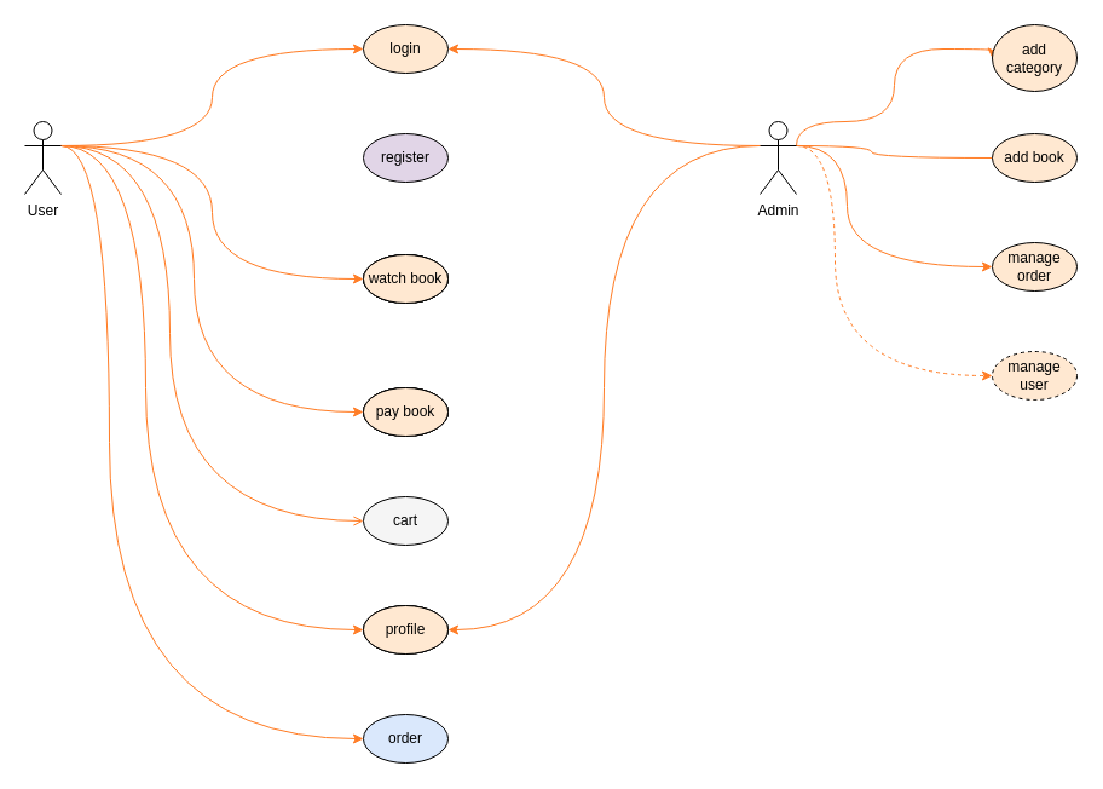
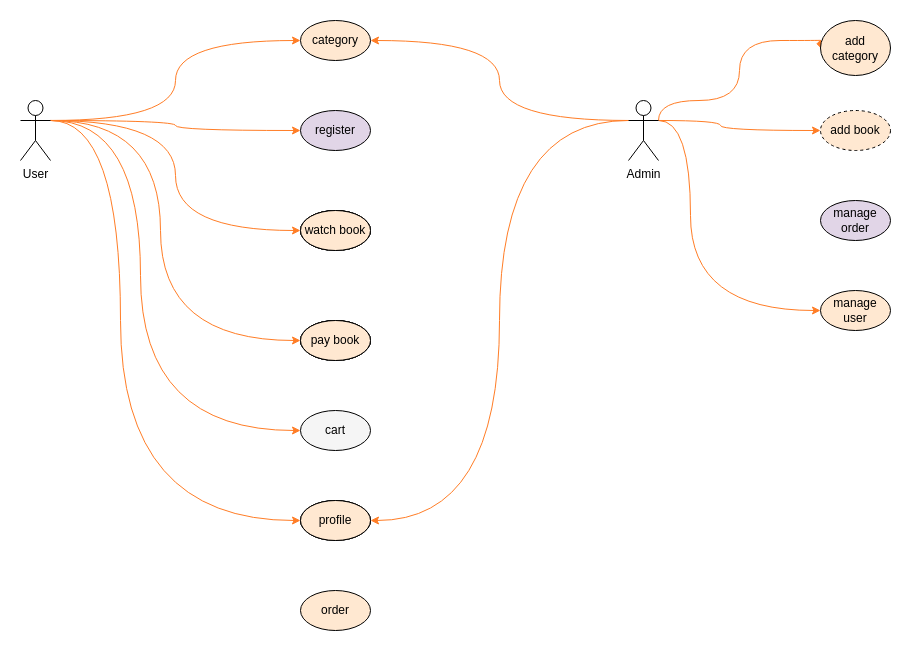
  <mxCell id="0" />
  <mxCell id="1" parent="0" />
  <mxCell id="2" style="edgeStyle=orthogonalEdgeStyle;rounded=0;orthogonalLoop=1;jettySize=auto;html=1;entryX=0;entryY=0.5;entryDx=0;entryDy=0;fillColor=#FFE8D1;strokeColor=#FF7D26;curved=1;exitX=1;exitY=0.333;exitDx=0;exitDy=0;exitPerimeter=0;" edge="1" parent="1" source="9" target="10"><mxGeometry relative="1" as="geometry"><mxPoint x="110" y="110" as="sourcePoint" /></mxGeometry></mxCell>
+ <mxCell id="3" style="edgeStyle=orthogonalEdgeStyle;curved=1;rounded=0;orthogonalLoop=1;jettySize=auto;html=1;exitX=1;exitY=0.333;exitDx=0;exitDy=0;exitPerimeter=0;entryX=0;entryY=0.5;entryDx=0;entryDy=0;strokeColor=#FF7D26;fillColor=#FFE8D1;elbow=vertical;" edge="1" parent="1" source="9" target="13"><mxGeometry relative="1" as="geometry"><Array as="points"><mxPoint x="175" y="120" /><mxPoint x="175" y="130" /></Array></mxGeometry></mxCell>
  <mxCell id="4" style="edgeStyle=orthogonalEdgeStyle;curved=1;rounded=0;orthogonalLoop=1;jettySize=auto;html=1;exitX=1;exitY=0.333;exitDx=0;exitDy=0;exitPerimeter=0;entryX=0;entryY=0.5;entryDx=0;entryDy=0;strokeColor=#FF7D26;fillColor=#FFE8D1;elbow=vertical;" edge="1" parent="1" source="9" target="12"><mxGeometry relative="1" as="geometry" /></mxCell>
  <mxCell id="5" style="edgeStyle=orthogonalEdgeStyle;curved=1;rounded=0;orthogonalLoop=1;jettySize=auto;html=1;exitX=1;exitY=0.333;exitDx=0;exitDy=0;exitPerimeter=0;entryX=0;entryY=0.5;entryDx=0;entryDy=0;strokeColor=#FF7D26;fillColor=#FFE8D1;elbow=vertical;" edge="1" parent="1" source="9" target="11"><mxGeometry relative="1" as="geometry"><Array as="points"><mxPoint x="160" y="120" /><mxPoint x="160" y="340" /></Array></mxGeometry></mxCell>
- <mxCell id="6" style="edgeStyle=orthogonalEdgeStyle;curved=1;rounded=0;orthogonalLoop=1;jettySize=auto;html=1;exitX=1;exitY=0.333;exitDx=0;exitDy=0;exitPerimeter=0;entryX=0;entryY=0.5;entryDx=0;entryDy=0;strokeColor=#FF7D26;fillColor=#FFE8D1;elbow=vertical;endArrow=open;" edge="1" parent="1" source="9" target="21"><mxGeometry relative="1" as="geometry"><Array as="points"><mxPoint x="140" y="120" /><mxPoint x="140" y="430" /></Array></mxGeometry></mxCell>
+ <mxCell id="6" style="edgeStyle=orthogonalEdgeStyle;curved=1;rounded=0;orthogonalLoop=1;jettySize=auto;html=1;exitX=1;exitY=0.333;exitDx=0;exitDy=0;exitPerimeter=0;entryX=0;entryY=0.5;entryDx=0;entryDy=0;strokeColor=#FF7D26;fillColor=#FFE8D1;elbow=vertical;" edge="1" parent="1" source="9" target="21"><mxGeometry relative="1" as="geometry"><Array as="points"><mxPoint x="140" y="120" /><mxPoint x="140" y="430" /></Array></mxGeometry></mxCell>
  <mxCell id="7" style="edgeStyle=orthogonalEdgeStyle;curved=1;rounded=0;orthogonalLoop=1;jettySize=auto;html=1;exitX=1;exitY=0.333;exitDx=0;exitDy=0;exitPerimeter=0;entryX=0;entryY=0.5;entryDx=0;entryDy=0;strokeColor=#FF7D26;fillColor=#FFE8D1;elbow=vertical;" edge="1" parent="1" source="9" target="22"><mxGeometry relative="1" as="geometry"><Array as="points"><mxPoint x="120" y="120" /><mxPoint x="120" y="520" /></Array></mxGeometry></mxCell>
- <mxCell id="8" style="edgeStyle=orthogonalEdgeStyle;curved=1;rounded=0;orthogonalLoop=1;jettySize=auto;html=1;exitX=1;exitY=0.333;exitDx=0;exitDy=0;exitPerimeter=0;entryX=0;entryY=0.5;entryDx=0;entryDy=0;strokeColor=#FF7D26;fillColor=#FFE8D1;elbow=vertical;" edge="1" parent="1" source="9" target="23"><mxGeometry relative="1" as="geometry"><Array as="points"><mxPoint x="90" y="120" /><mxPoint x="90" y="610" /></Array></mxGeometry></mxCell>
  <mxCell id="9" value="User" style="shape=umlActor;verticalLabelPosition=bottom;verticalAlign=top;html=1;" vertex="1" parent="1"><mxGeometry x="20" y="100" width="30" height="60" as="geometry" /></mxCell>
- <mxCell id="10" value="login" style="ellipse;whiteSpace=wrap;html=1;align=center;fillColor=#FFE8D1;" vertex="1" parent="1"><mxGeometry x="300" y="20" width="70" height="40" as="geometry" /></mxCell>
+ <mxCell id="10" value="category" style="ellipse;whiteSpace=wrap;html=1;align=center;fillColor=#FFE8D1;" vertex="1" parent="1"><mxGeometry x="300" y="20" width="70" height="40" as="geometry" /></mxCell>
  <mxCell id="11" value="pay book" style="ellipse;whiteSpace=wrap;html=1;align=center;" vertex="1" parent="1"><mxGeometry x="300" y="320" width="70" height="40" as="geometry" /></mxCell>
  <mxCell id="12" value="watch book" style="ellipse;whiteSpace=wrap;html=1;align=center;" vertex="1" parent="1"><mxGeometry x="300" y="210" width="70" height="40" as="geometry" /></mxCell>
  <mxCell id="13" value="register" style="ellipse;whiteSpace=wrap;html=1;align=center;fillColor=#e1d5e7;" vertex="1" parent="1"><mxGeometry x="300" y="110" width="70" height="40" as="geometry" /></mxCell>
  <mxCell id="14" style="edgeStyle=orthogonalEdgeStyle;curved=1;rounded=0;orthogonalLoop=1;jettySize=auto;html=1;exitX=0;exitY=0.333;exitDx=0;exitDy=0;exitPerimeter=0;entryX=1;entryY=0.5;entryDx=0;entryDy=0;strokeColor=#FF7D26;fillColor=#FFE8D1;elbow=vertical;" edge="1" parent="1" source="20" target="10"><mxGeometry relative="1" as="geometry" /></mxCell>
  <mxCell id="15" style="edgeStyle=orthogonalEdgeStyle;curved=1;rounded=0;orthogonalLoop=1;jettySize=auto;html=1;exitX=0;exitY=0.333;exitDx=0;exitDy=0;exitPerimeter=0;entryX=1;entryY=0.5;entryDx=0;entryDy=0;strokeColor=#FF7D26;fillColor=#FFE8D1;elbow=vertical;" edge="1" parent="1" source="20" target="22"><mxGeometry relative="1" as="geometry" /></mxCell>
- <mxCell id="16" style="edgeStyle=orthogonalEdgeStyle;curved=1;rounded=0;orthogonalLoop=1;jettySize=auto;html=1;exitX=1;exitY=0.333;exitDx=0;exitDy=0;exitPerimeter=0;entryX=0;entryY=0.5;entryDx=0;entryDy=0;strokeColor=#FF7D26;fillColor=#FFE8D1;elbow=vertical;" edge="1" parent="1" source="20" target="24"><mxGeometry relative="1" as="geometry"><Array as="points"><mxPoint x="658" y="100" /><mxPoint x="739" y="100" /><mxPoint x="739" y="40" /></Array></mxGeometry></mxCell>
- <mxCell id="17" style="edgeStyle=orthogonalEdgeStyle;curved=1;rounded=0;orthogonalLoop=1;jettySize=auto;html=1;exitX=1;exitY=0.333;exitDx=0;exitDy=0;exitPerimeter=0;entryX=0;entryY=0.5;entryDx=0;entryDy=0;strokeColor=#FF7D26;fillColor=#FFE8D1;elbow=vertical;endArrow=none;" edge="1" parent="1" source="20" target="25"><mxGeometry relative="1" as="geometry"><Array as="points"><mxPoint x="720" y="120" /><mxPoint x="720" y="130" /></Array></mxGeometry></mxCell>
- <mxCell id="18" style="edgeStyle=orthogonalEdgeStyle;curved=1;rounded=0;orthogonalLoop=1;jettySize=auto;html=1;exitX=1;exitY=0.333;exitDx=0;exitDy=0;exitPerimeter=0;entryX=0;entryY=0.5;entryDx=0;entryDy=0;strokeColor=#FF7D26;fillColor=#FFE8D1;elbow=vertical;" edge="1" parent="1" source="20" target="26"><mxGeometry relative="1" as="geometry"><Array as="points"><mxPoint x="700" y="120" /><mxPoint x="700" y="220" /></Array></mxGeometry></mxCell>
- <mxCell id="19" style="edgeStyle=orthogonalEdgeStyle;curved=1;rounded=0;orthogonalLoop=1;jettySize=auto;html=1;exitX=1;exitY=0.333;exitDx=0;exitDy=0;exitPerimeter=0;entryX=0;entryY=0.5;entryDx=0;entryDy=0;strokeColor=#FF7D26;fillColor=#FFE8D1;elbow=vertical;dashed=1;" edge="1" parent="1" source="20" target="27"><mxGeometry relative="1" as="geometry"><Array as="points"><mxPoint x="690" y="120" /><mxPoint x="690" y="310" /></Array></mxGeometry></mxCell>
+ <mxCell id="16" style="edgeStyle=orthogonalEdgeStyle;curved=1;rounded=0;orthogonalLoop=1;jettySize=auto;html=1;exitX=1;exitY=0.333;exitDx=0;exitDy=0;exitPerimeter=0;entryX=0;entryY=0.5;entryDx=0;entryDy=0;strokeColor=#FF7D26;fillColor=#FFE8D1;elbow=vertical;endArrow=diamond;" edge="1" parent="1" source="20" target="24"><mxGeometry relative="1" as="geometry"><Array as="points"><mxPoint x="658" y="100" /><mxPoint x="739" y="100" /><mxPoint x="739" y="40" /></Array></mxGeometry></mxCell>
+ <mxCell id="17" style="edgeStyle=orthogonalEdgeStyle;curved=1;rounded=0;orthogonalLoop=1;jettySize=auto;html=1;exitX=1;exitY=0.333;exitDx=0;exitDy=0;exitPerimeter=0;entryX=0;entryY=0.5;entryDx=0;entryDy=0;strokeColor=#FF7D26;fillColor=#FFE8D1;elbow=vertical;" edge="1" parent="1" source="20" target="25"><mxGeometry relative="1" as="geometry"><Array as="points"><mxPoint x="720" y="120" /><mxPoint x="720" y="130" /></Array></mxGeometry></mxCell>
+ <mxCell id="19" style="edgeStyle=orthogonalEdgeStyle;curved=1;rounded=0;orthogonalLoop=1;jettySize=auto;html=1;exitX=1;exitY=0.333;exitDx=0;exitDy=0;exitPerimeter=0;entryX=0;entryY=0.5;entryDx=0;entryDy=0;strokeColor=#FF7D26;fillColor=#FFE8D1;elbow=vertical;" edge="1" parent="1" source="20" target="27"><mxGeometry relative="1" as="geometry"><Array as="points"><mxPoint x="690" y="120" /><mxPoint x="690" y="310" /></Array></mxGeometry></mxCell>
  <mxCell id="20" value="Admin" style="shape=umlActor;verticalLabelPosition=bottom;verticalAlign=top;html=1;" vertex="1" parent="1"><mxGeometry x="628" y="100" width="30" height="60" as="geometry" /></mxCell>
  <mxCell id="21" value="cart" style="ellipse;whiteSpace=wrap;html=1;align=center;fillColor=#f5f5f5;" vertex="1" parent="1"><mxGeometry x="300" y="410" width="70" height="40" as="geometry" /></mxCell>
  <mxCell id="22" value="profile" style="ellipse;whiteSpace=wrap;html=1;align=center;" vertex="1" parent="1"><mxGeometry x="300" y="500" width="70" height="40" as="geometry" /></mxCell>
- <mxCell id="23" value="order" style="ellipse;whiteSpace=wrap;html=1;align=center;fillColor=#dae8fc;" vertex="1" parent="1"><mxGeometry x="300" y="590" width="70" height="40" as="geometry" /></mxCell>
+ <mxCell id="23" value="order" style="ellipse;whiteSpace=wrap;html=1;align=center;fillColor=#FFE8D1;" vertex="1" parent="1"><mxGeometry x="300" y="590" width="70" height="40" as="geometry" /></mxCell>
  <mxCell id="24" value="add category" style="ellipse;whiteSpace=wrap;html=1;align=center;fillColor=#FFE8D1;" vertex="1" parent="1"><mxGeometry x="820" y="20" width="70" height="55" as="geometry" /></mxCell>
- <mxCell id="25" value="add book" style="ellipse;whiteSpace=wrap;html=1;align=center;fillColor=#FFE8D1;" vertex="1" parent="1"><mxGeometry x="820" y="110" width="70" height="40" as="geometry" /></mxCell>
- <mxCell id="26" value="manage order" style="ellipse;whiteSpace=wrap;html=1;align=center;fillColor=#FFE8D1;" vertex="1" parent="1"><mxGeometry x="820" y="200" width="70" height="40" as="geometry" /></mxCell>
- <mxCell id="27" value="manage user" style="ellipse;whiteSpace=wrap;html=1;align=center;fillColor=#FFE8D1;dashed=1;" vertex="1" parent="1"><mxGeometry x="820" y="290" width="70" height="40" as="geometry" /></mxCell>
+ <mxCell id="25" value="add book" style="ellipse;whiteSpace=wrap;html=1;align=center;fillColor=#FFE8D1;dashed=1;" vertex="1" parent="1"><mxGeometry x="820" y="110" width="70" height="40" as="geometry" /></mxCell>
+ <mxCell id="26" value="manage order" style="ellipse;whiteSpace=wrap;html=1;align=center;fillColor=#e1d5e7;" vertex="1" parent="1"><mxGeometry x="820" y="200" width="70" height="40" as="geometry" /></mxCell>
+ <mxCell id="27" value="manage user" style="ellipse;whiteSpace=wrap;html=1;align=center;fillColor=#FFE8D1;" vertex="1" parent="1"><mxGeometry x="820" y="290" width="70" height="40" as="geometry" /></mxCell>
  <mxCell id="28" value="watch book" style="ellipse;whiteSpace=wrap;html=1;align=center;" vertex="1" parent="1"><mxGeometry x="300" y="210" width="70" height="40" as="geometry" /></mxCell>
  <mxCell id="29" value="pay book" style="ellipse;whiteSpace=wrap;html=1;align=center;" vertex="1" parent="1"><mxGeometry x="300" y="320" width="70" height="40" as="geometry" /></mxCell>
  <mxCell id="30" value="watch book" style="ellipse;whiteSpace=wrap;html=1;align=center;" vertex="1" parent="1"><mxGeometry x="300" y="210" width="70" height="40" as="geometry" /></mxCell>
  <mxCell id="31" value="pay book" style="ellipse;whiteSpace=wrap;html=1;align=center;" vertex="1" parent="1"><mxGeometry x="300" y="320" width="70" height="40" as="geometry" /></mxCell>
  <mxCell id="32" value="profile" style="ellipse;whiteSpace=wrap;html=1;align=center;" vertex="1" parent="1"><mxGeometry x="300" y="500" width="70" height="40" as="geometry" /></mxCell>
  <mxCell id="33" value="watch book" style="ellipse;whiteSpace=wrap;html=1;align=center;fillColor=#FFE8D1;" vertex="1" parent="1"><mxGeometry x="300" y="210" width="70" height="40" as="geometry" /></mxCell>
  <mxCell id="34" value="pay book" style="ellipse;whiteSpace=wrap;html=1;align=center;fillColor=#FFE8D1;" vertex="1" parent="1"><mxGeometry x="300" y="320" width="70" height="40" as="geometry" /></mxCell>
  <mxCell id="35" value="profile" style="ellipse;whiteSpace=wrap;html=1;align=center;fillColor=#FFE8D1;" vertex="1" parent="1"><mxGeometry x="300" y="500" width="70" height="40" as="geometry" /></mxCell>
